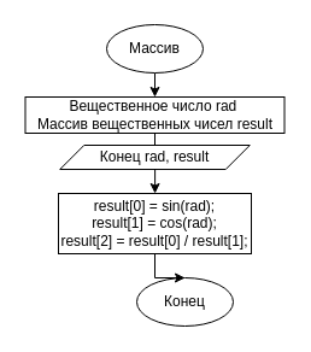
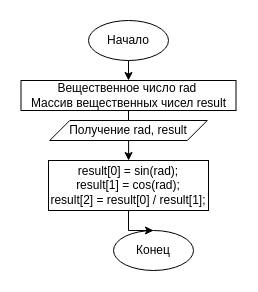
  <mxCell id="0" />
  <mxCell id="1" parent="0" />
  <mxCell id="2" style="edgeStyle=orthogonalEdgeStyle;rounded=0;orthogonalLoop=1;jettySize=auto;html=1;entryX=0.5;entryY=0;entryDx=0;entryDy=0;" edge="1" parent="1" source="3"><mxGeometry relative="1" as="geometry"><mxPoint x="128.02" y="80" as="targetPoint" /></mxGeometry></mxCell>
- <mxCell id="3" value="Массив" style="ellipse;whiteSpace=wrap;html=1;" vertex="1" parent="1"><mxGeometry x="88" y="20" width="80" height="40" as="geometry" /></mxCell>
+ <mxCell id="3" value="Начало" style="ellipse;whiteSpace=wrap;html=1;" vertex="1" parent="1"><mxGeometry x="88" y="20" width="80" height="40" as="geometry" /></mxCell>
  <mxCell id="4" value="Конец" style="ellipse;whiteSpace=wrap;html=1;" vertex="1" parent="1"><mxGeometry x="113" y="230" width="80" height="40" as="geometry" /></mxCell>
  <mxCell id="5" style="edgeStyle=orthogonalEdgeStyle;rounded=0;orthogonalLoop=1;jettySize=auto;html=1;" edge="1" parent="1" source="6" target="8"><mxGeometry relative="1" as="geometry" /></mxCell>
  <mxCell id="6" value="Вещественное число rad&amp;nbsp;&lt;br&gt;Массив вещественных чисел result" style="rounded=0;whiteSpace=wrap;html=1;" vertex="1" parent="1"><mxGeometry x="20.5" y="80" width="215" height="30" as="geometry" /></mxCell>
  <mxCell id="7" style="edgeStyle=orthogonalEdgeStyle;rounded=0;orthogonalLoop=1;jettySize=auto;html=1;" edge="1" parent="1" source="8"><mxGeometry relative="1" as="geometry"><mxPoint x="128.034" y="160" as="targetPoint" /></mxGeometry></mxCell>
- <mxCell id="8" value="Конец rad, result" style="shape=parallelogram;perimeter=parallelogramPerimeter;whiteSpace=wrap;html=1;fixedSize=1;" vertex="1" parent="1"><mxGeometry x="49.25" y="120" width="157.5" height="20" as="geometry" /></mxCell>
+ <mxCell id="8" value="Получение rad, result" style="shape=parallelogram;perimeter=parallelogramPerimeter;whiteSpace=wrap;html=1;fixedSize=1;" vertex="1" parent="1"><mxGeometry x="49.25" y="120" width="157.5" height="20" as="geometry" /></mxCell>
  <mxCell id="9" style="edgeStyle=orthogonalEdgeStyle;rounded=0;orthogonalLoop=1;jettySize=auto;html=1;" edge="1" parent="1" source="10" target="4"><mxGeometry relative="1" as="geometry" /></mxCell>
  <mxCell id="10" value="&lt;div&gt;result[0] = sin(rad);&lt;br&gt;&lt;/div&gt;&lt;div&gt;result[1] = cos(rad);&lt;/div&gt;&lt;div&gt;result[2] = result[0] / result[1];&lt;/div&gt;" style="rounded=0;whiteSpace=wrap;html=1;" vertex="1" parent="1"><mxGeometry x="48" y="160" width="160" height="50" as="geometry" /></mxCell>
